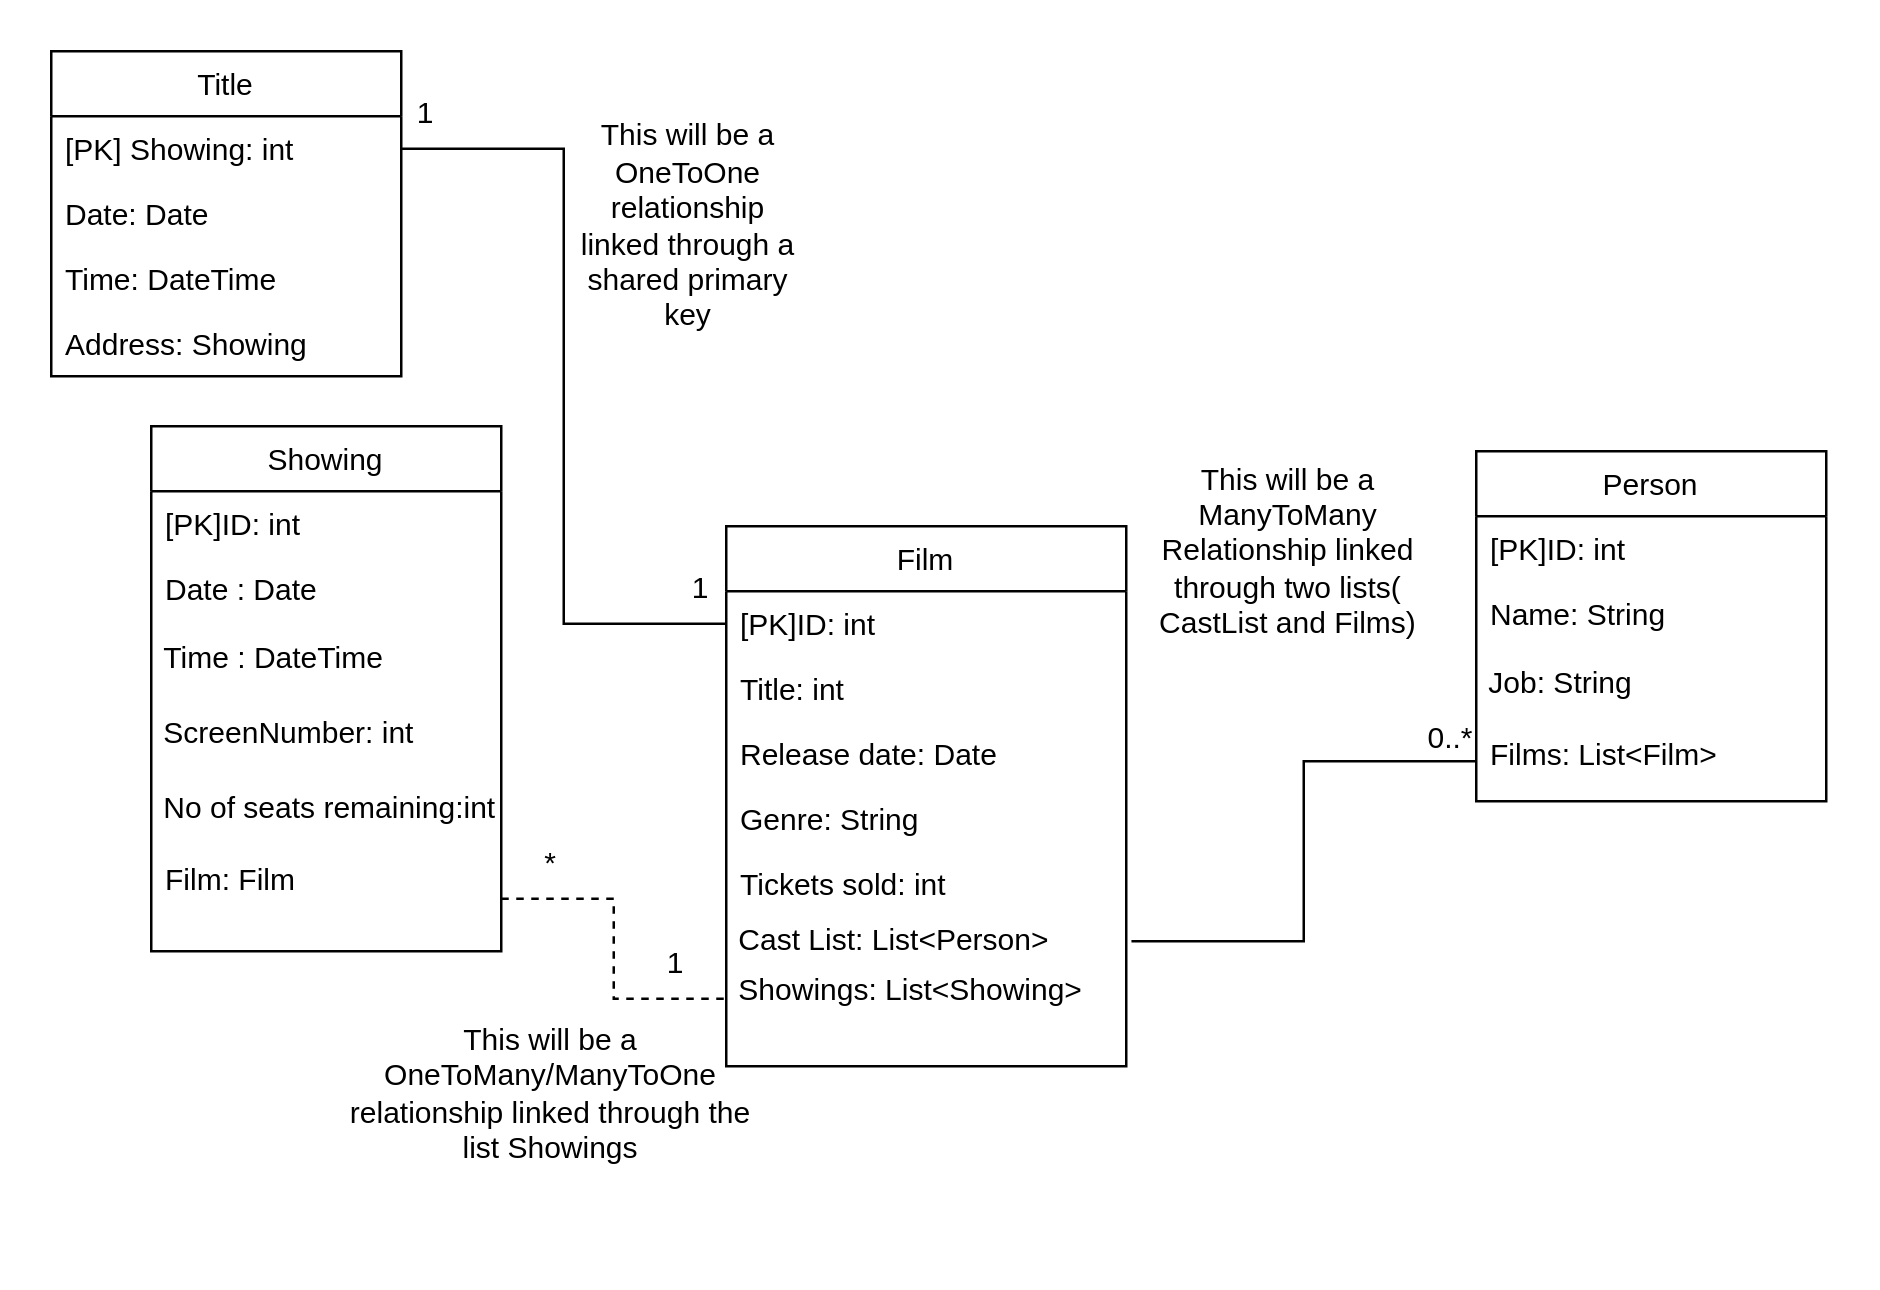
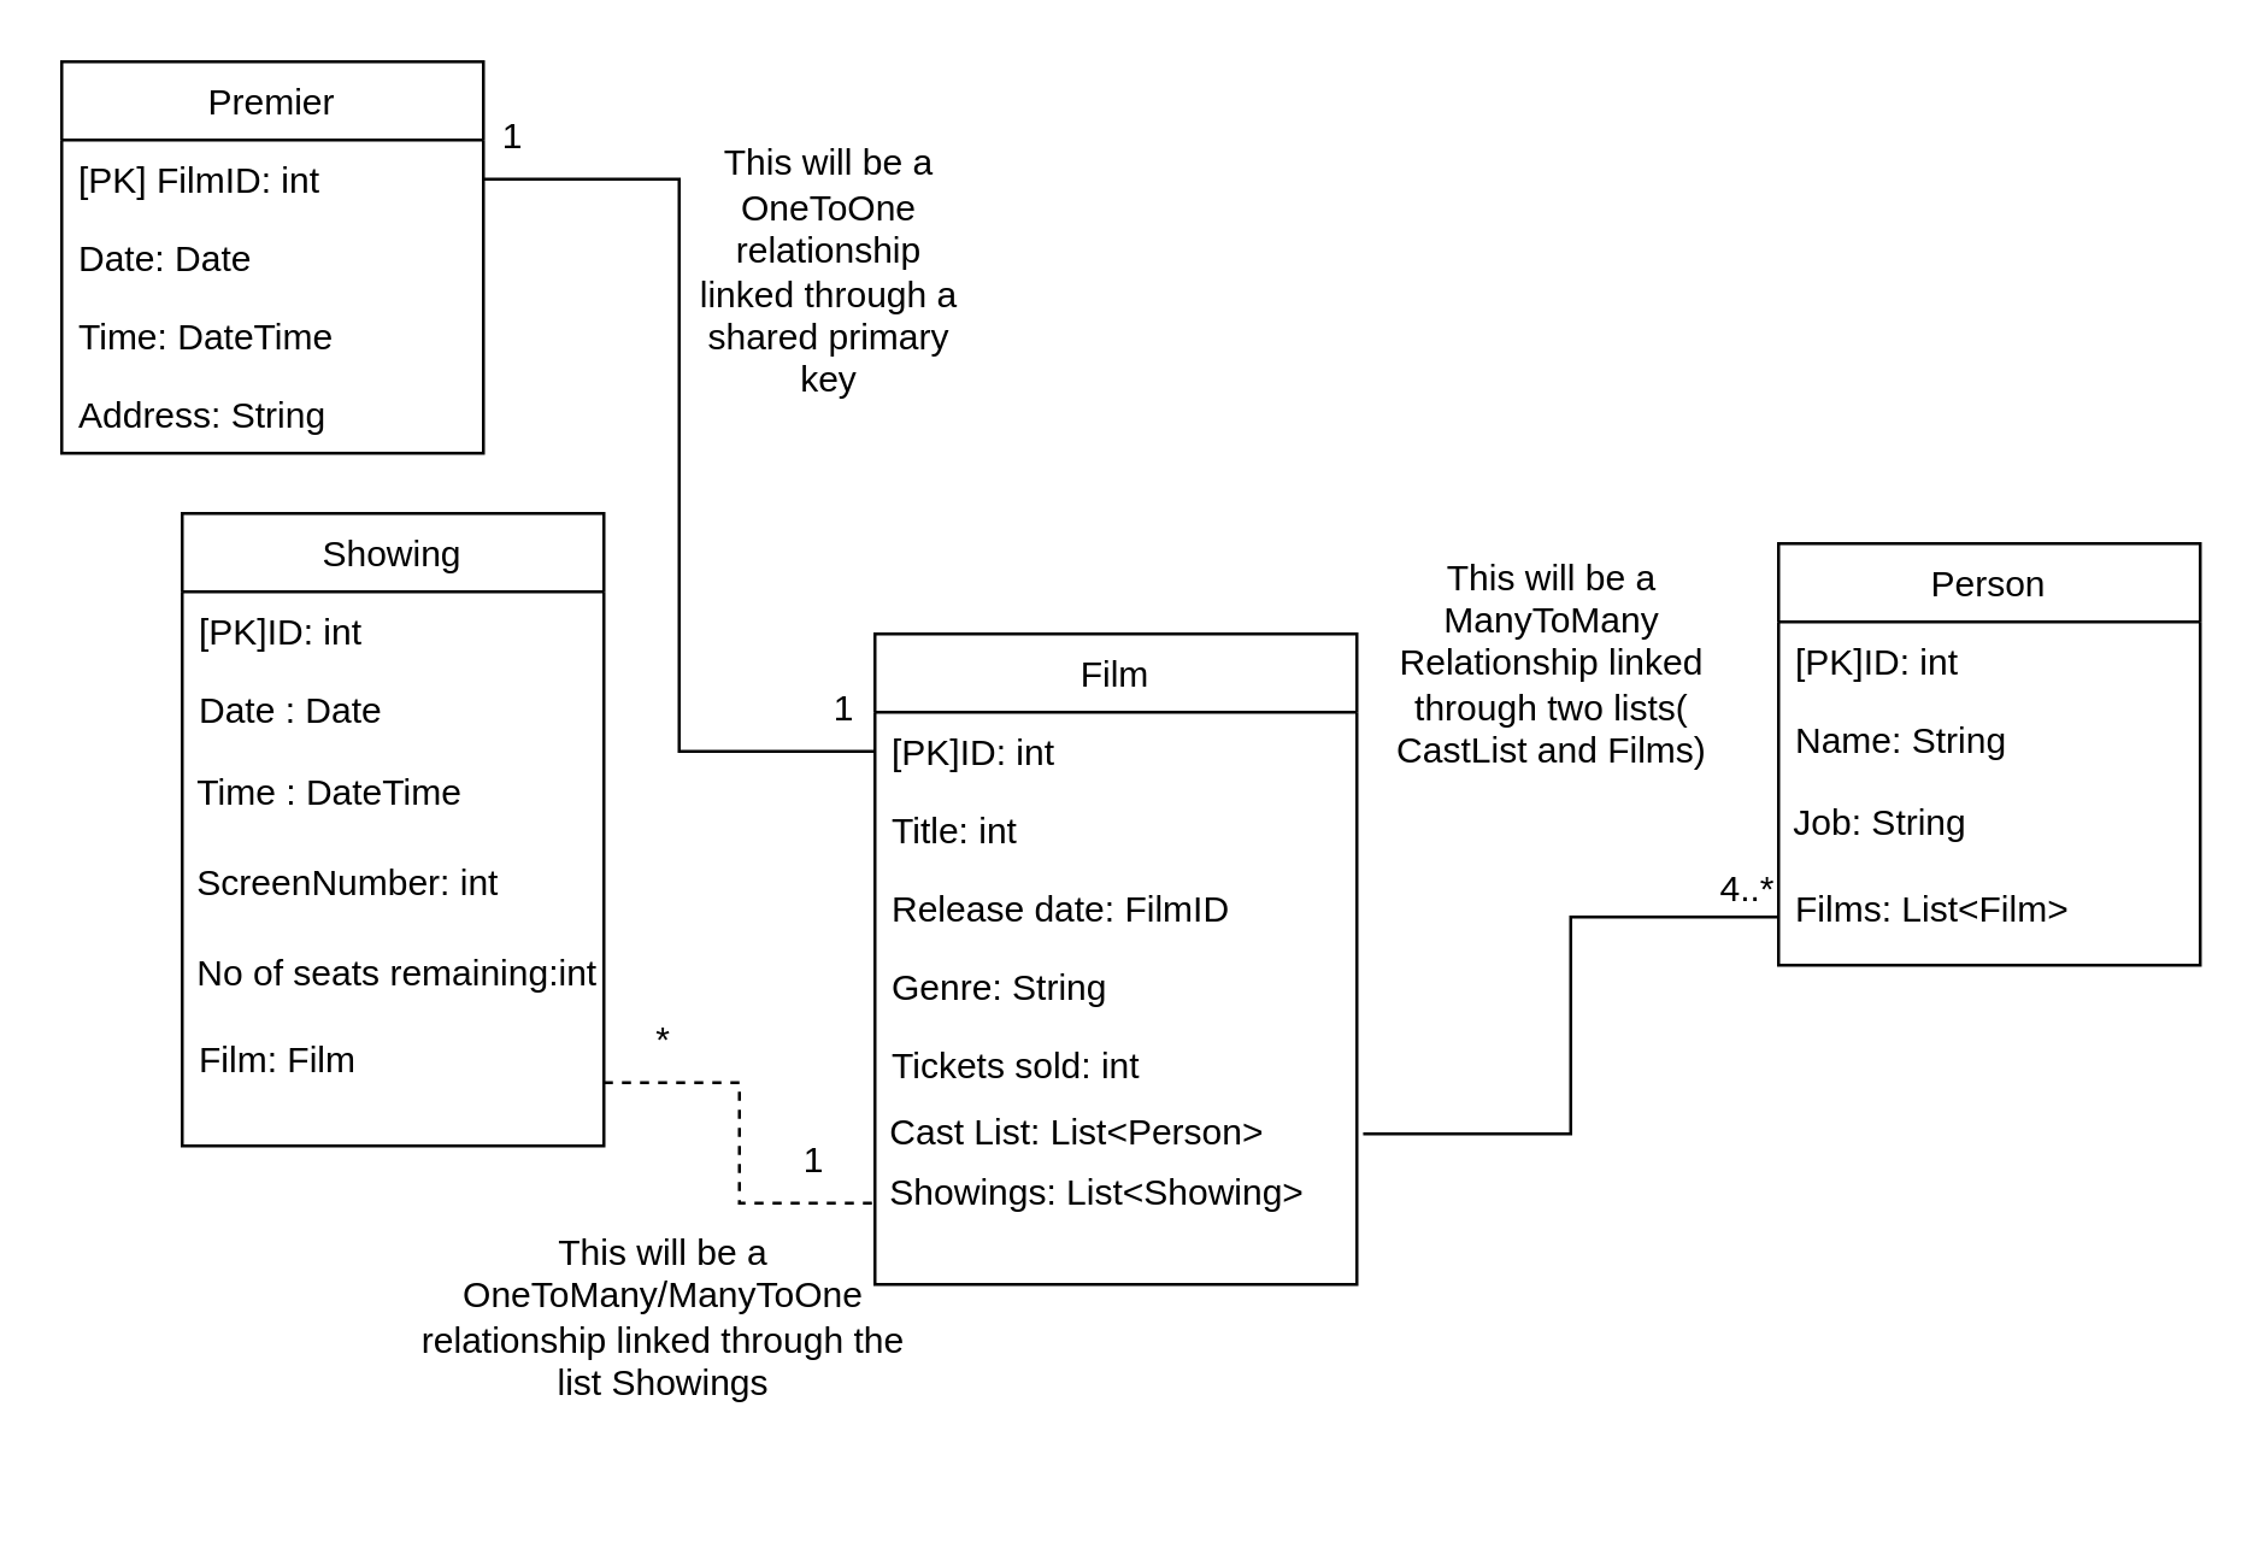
  <mxCell id="0" />
  <mxCell id="1" parent="0" />
  <mxCell id="2" value="Film" style="swimlane;fontStyle=0;align=center;verticalAlign=top;childLayout=stackLayout;horizontal=1;startSize=26;horizontalStack=0;resizeParent=1;resizeLast=0;collapsible=1;marginBottom=0;rounded=0;shadow=0;strokeWidth=1;" parent="1" vertex="1"><mxGeometry x="290" y="210" width="160" height="216" as="geometry"><mxRectangle x="550" y="140" width="160" height="26" as="alternateBounds" /></mxGeometry></mxCell>
  <mxCell id="3" value="[PK]ID: int" style="text;align=left;verticalAlign=top;spacingLeft=4;spacingRight=4;overflow=hidden;rotatable=0;points=[[0,0.5],[1,0.5]];portConstraint=eastwest;" parent="2" vertex="1"><mxGeometry y="26" width="160" height="26" as="geometry" /></mxCell>
  <mxCell id="4" value="Title: int" style="text;align=left;verticalAlign=top;spacingLeft=4;spacingRight=4;overflow=hidden;rotatable=0;points=[[0,0.5],[1,0.5]];portConstraint=eastwest;rounded=0;shadow=0;html=0;" parent="2" vertex="1"><mxGeometry y="52" width="160" height="26" as="geometry" /></mxCell>
- <mxCell id="5" value="Release date: Date" style="text;align=left;verticalAlign=top;spacingLeft=4;spacingRight=4;overflow=hidden;rotatable=0;points=[[0,0.5],[1,0.5]];portConstraint=eastwest;rounded=0;shadow=0;html=0;" parent="2" vertex="1"><mxGeometry y="78" width="160" height="26" as="geometry" /></mxCell>
+ <mxCell id="5" value="Release date: FilmID" style="text;align=left;verticalAlign=top;spacingLeft=4;spacingRight=4;overflow=hidden;rotatable=0;points=[[0,0.5],[1,0.5]];portConstraint=eastwest;rounded=0;shadow=0;html=0;" parent="2" vertex="1"><mxGeometry y="78" width="160" height="26" as="geometry" /></mxCell>
  <mxCell id="6" value="Genre: String" style="text;align=left;verticalAlign=top;spacingLeft=4;spacingRight=4;overflow=hidden;rotatable=0;points=[[0,0.5],[1,0.5]];portConstraint=eastwest;rounded=0;shadow=0;html=0;" parent="2" vertex="1"><mxGeometry y="104" width="160" height="26" as="geometry" /></mxCell>
  <mxCell id="7" value="Tickets sold: int" style="text;align=left;verticalAlign=top;spacingLeft=4;spacingRight=4;overflow=hidden;rotatable=0;points=[[0,0.5],[1,0.5]];portConstraint=eastwest;rounded=0;shadow=0;html=0;" parent="2" vertex="1"><mxGeometry y="130" width="160" height="26" as="geometry" /></mxCell>
  <mxCell id="8" value="&amp;nbsp;Cast List: List&amp;lt;Person&amp;gt;" style="text;html=1;align=left;verticalAlign=middle;resizable=0;points=[];autosize=1;strokeColor=none;fillColor=none;" parent="2" vertex="1"><mxGeometry y="156" width="160" height="20" as="geometry" /></mxCell>
  <mxCell id="9" value="&amp;nbsp;Showings: List&amp;lt;Showing&amp;gt;" style="text;html=1;align=left;verticalAlign=middle;resizable=0;points=[];autosize=1;strokeColor=none;fillColor=none;" parent="2" vertex="1"><mxGeometry y="176" width="160" height="20" as="geometry" /></mxCell>
  <mxCell id="10" value="Person" style="swimlane;fontStyle=0;childLayout=stackLayout;horizontal=1;startSize=26;fillColor=none;horizontalStack=0;resizeParent=1;resizeParentMax=0;resizeLast=0;collapsible=1;marginBottom=0;" parent="1" vertex="1"><mxGeometry x="590" y="180" width="140" height="140" as="geometry" /></mxCell>
  <mxCell id="11" value="[PK]ID: int" style="text;strokeColor=none;fillColor=none;align=left;verticalAlign=top;spacingLeft=4;spacingRight=4;overflow=hidden;rotatable=0;points=[[0,0.5],[1,0.5]];portConstraint=eastwest;" parent="10" vertex="1"><mxGeometry y="26" width="140" height="26" as="geometry" /></mxCell>
  <mxCell id="12" value="Name: String" style="text;strokeColor=none;fillColor=none;align=left;verticalAlign=top;spacingLeft=4;spacingRight=4;overflow=hidden;rotatable=0;points=[[0,0.5],[1,0.5]];portConstraint=eastwest;" parent="10" vertex="1"><mxGeometry y="52" width="140" height="26" as="geometry" /></mxCell>
  <mxCell id="13" value="&amp;nbsp;Job: String" style="text;html=1;strokeColor=none;fillColor=none;align=left;verticalAlign=middle;whiteSpace=wrap;rounded=0;" parent="10" vertex="1"><mxGeometry y="78" width="140" height="30" as="geometry" /></mxCell>
  <mxCell id="14" value="Films: List&lt;Film&gt;" style="text;strokeColor=none;fillColor=none;align=left;verticalAlign=top;spacingLeft=4;spacingRight=4;overflow=hidden;rotatable=0;points=[[0,0.5],[1,0.5]];portConstraint=eastwest;" parent="10" vertex="1"><mxGeometry y="108" width="140" height="32" as="geometry" /></mxCell>
  <mxCell id="15" value="Showing" style="swimlane;fontStyle=0;childLayout=stackLayout;horizontal=1;startSize=26;fillColor=none;horizontalStack=0;resizeParent=1;resizeParentMax=0;resizeLast=0;collapsible=1;marginBottom=0;" parent="1" vertex="1"><mxGeometry x="60" y="170" width="140" height="210" as="geometry" /></mxCell>
  <mxCell id="16" value="[PK]ID: int" style="text;strokeColor=none;fillColor=none;align=left;verticalAlign=top;spacingLeft=4;spacingRight=4;overflow=hidden;rotatable=0;points=[[0,0.5],[1,0.5]];portConstraint=eastwest;" parent="15" vertex="1"><mxGeometry y="26" width="140" height="26" as="geometry" /></mxCell>
  <mxCell id="17" value="Date : Date" style="text;strokeColor=none;fillColor=none;align=left;verticalAlign=top;spacingLeft=4;spacingRight=4;overflow=hidden;rotatable=0;points=[[0,0.5],[1,0.5]];portConstraint=eastwest;" parent="15" vertex="1"><mxGeometry y="52" width="140" height="26" as="geometry" /></mxCell>
  <mxCell id="18" value="&amp;nbsp;Time : DateTime" style="text;html=1;strokeColor=none;fillColor=none;align=left;verticalAlign=middle;whiteSpace=wrap;rounded=0;" parent="15" vertex="1"><mxGeometry y="78" width="140" height="30" as="geometry" /></mxCell>
  <mxCell id="19" value="&amp;nbsp;ScreenNumber: int" style="text;html=1;strokeColor=none;fillColor=none;align=left;verticalAlign=middle;whiteSpace=wrap;rounded=0;" parent="15" vertex="1"><mxGeometry y="108" width="140" height="30" as="geometry" /></mxCell>
  <mxCell id="20" value="&amp;nbsp;No of seats remaining:int" style="text;html=1;strokeColor=none;fillColor=none;align=left;verticalAlign=middle;whiteSpace=wrap;rounded=0;" parent="15" vertex="1"><mxGeometry y="138" width="140" height="30" as="geometry" /></mxCell>
  <mxCell id="21" value="Film: Film" style="text;strokeColor=none;fillColor=none;align=left;verticalAlign=top;spacingLeft=4;spacingRight=4;overflow=hidden;rotatable=0;points=[[0,0.5],[1,0.5]];portConstraint=eastwest;" parent="15" vertex="1"><mxGeometry y="168" width="140" height="42" as="geometry" /></mxCell>
- <mxCell id="22" value="Title" style="swimlane;fontStyle=0;childLayout=stackLayout;horizontal=1;startSize=26;fillColor=none;horizontalStack=0;resizeParent=1;resizeParentMax=0;resizeLast=0;collapsible=1;marginBottom=0;" parent="1" vertex="1"><mxGeometry x="20" y="20" width="140" height="130" as="geometry" /></mxCell>
- <mxCell id="23" value="[PK] Showing: int" style="text;strokeColor=none;fillColor=none;align=left;verticalAlign=top;spacingLeft=4;spacingRight=4;overflow=hidden;rotatable=0;points=[[0,0.5],[1,0.5]];portConstraint=eastwest;" parent="22" vertex="1"><mxGeometry y="26" width="140" height="26" as="geometry" /></mxCell>
+ <mxCell id="22" value="Premier" style="swimlane;fontStyle=0;childLayout=stackLayout;horizontal=1;startSize=26;fillColor=none;horizontalStack=0;resizeParent=1;resizeParentMax=0;resizeLast=0;collapsible=1;marginBottom=0;" parent="1" vertex="1"><mxGeometry x="20" y="20" width="140" height="130" as="geometry" /></mxCell>
+ <mxCell id="23" value="[PK] FilmID: int" style="text;strokeColor=none;fillColor=none;align=left;verticalAlign=top;spacingLeft=4;spacingRight=4;overflow=hidden;rotatable=0;points=[[0,0.5],[1,0.5]];portConstraint=eastwest;" parent="22" vertex="1"><mxGeometry y="26" width="140" height="26" as="geometry" /></mxCell>
  <mxCell id="24" value="Date: Date" style="text;strokeColor=none;fillColor=none;align=left;verticalAlign=top;spacingLeft=4;spacingRight=4;overflow=hidden;rotatable=0;points=[[0,0.5],[1,0.5]];portConstraint=eastwest;" parent="22" vertex="1"><mxGeometry y="52" width="140" height="26" as="geometry" /></mxCell>
  <mxCell id="25" value="Time: DateTime" style="text;strokeColor=none;fillColor=none;align=left;verticalAlign=top;spacingLeft=4;spacingRight=4;overflow=hidden;rotatable=0;points=[[0,0.5],[1,0.5]];portConstraint=eastwest;" parent="22" vertex="1"><mxGeometry y="78" width="140" height="26" as="geometry" /></mxCell>
- <mxCell id="26" value="Address: Showing" style="text;strokeColor=none;fillColor=none;align=left;verticalAlign=top;spacingLeft=4;spacingRight=4;overflow=hidden;rotatable=0;points=[[0,0.5],[1,0.5]];portConstraint=eastwest;" parent="22" vertex="1"><mxGeometry y="104" width="140" height="26" as="geometry" /></mxCell>
+ <mxCell id="26" value="Address: String" style="text;strokeColor=none;fillColor=none;align=left;verticalAlign=top;spacingLeft=4;spacingRight=4;overflow=hidden;rotatable=0;points=[[0,0.5],[1,0.5]];portConstraint=eastwest;" parent="22" vertex="1"><mxGeometry y="104" width="140" height="26" as="geometry" /></mxCell>
  <mxCell id="27" value="" style="endArrow=none;html=1;rounded=0;entryX=0;entryY=0.5;entryDx=0;entryDy=0;exitX=1.013;exitY=0.5;exitDx=0;exitDy=0;exitPerimeter=0;edgeStyle=elbowEdgeStyle;" parent="1" source="8" target="14" edge="1"><mxGeometry width="50" height="50" relative="1" as="geometry"><mxPoint x="360" y="520" as="sourcePoint" /><mxPoint x="410" y="470" as="targetPoint" /></mxGeometry></mxCell>
- <mxCell id="28" value="0..*" style="text;html=1;strokeColor=none;fillColor=none;align=center;verticalAlign=middle;whiteSpace=wrap;rounded=0;" parent="1" vertex="1"><mxGeometry x="550" y="280" width="60" height="30" as="geometry" /></mxCell>
+ <mxCell id="28" value="4..*" style="text;html=1;strokeColor=none;fillColor=none;align=center;verticalAlign=middle;whiteSpace=wrap;rounded=0;" parent="1" vertex="1"><mxGeometry x="550" y="280" width="60" height="30" as="geometry" /></mxCell>
  <mxCell id="29" value="" style="endArrow=none;html=1;rounded=0;entryX=0.006;entryY=0.65;entryDx=0;entryDy=0;entryPerimeter=0;exitX=1;exitY=0.5;exitDx=0;exitDy=0;edgeStyle=elbowEdgeStyle;dashed=1;" parent="1" source="21" target="9" edge="1"><mxGeometry width="50" height="50" relative="1" as="geometry"><mxPoint x="360" y="520" as="sourcePoint" /><mxPoint x="280" y="400" as="targetPoint" /></mxGeometry></mxCell>
  <mxCell id="30" value="1" style="text;html=1;strokeColor=none;fillColor=none;align=center;verticalAlign=middle;whiteSpace=wrap;rounded=0;" parent="1" vertex="1"><mxGeometry x="250" y="370" width="40" height="30" as="geometry" /></mxCell>
  <mxCell id="31" value="*" style="text;html=1;strokeColor=none;fillColor=none;align=center;verticalAlign=middle;whiteSpace=wrap;rounded=0;" parent="1" vertex="1"><mxGeometry x="190" y="330" width="60" height="30" as="geometry" /></mxCell>
  <mxCell id="32" value="" style="endArrow=none;html=1;rounded=0;entryX=0;entryY=0.5;entryDx=0;entryDy=0;exitX=1;exitY=0.5;exitDx=0;exitDy=0;edgeStyle=elbowEdgeStyle;" parent="1" source="23" target="3" edge="1"><mxGeometry width="50" height="50" relative="1" as="geometry"><mxPoint x="280" y="490" as="sourcePoint" /><mxPoint x="330" y="440" as="targetPoint" /></mxGeometry></mxCell>
  <mxCell id="33" value="1" style="text;html=1;strokeColor=none;fillColor=none;align=center;verticalAlign=middle;whiteSpace=wrap;rounded=0;" parent="1" vertex="1"><mxGeometry x="140" y="30" width="60" height="30" as="geometry" /></mxCell>
  <mxCell id="34" value="1" style="text;html=1;strokeColor=none;fillColor=none;align=center;verticalAlign=middle;whiteSpace=wrap;rounded=0;" parent="1" vertex="1"><mxGeometry x="250" y="220" width="60" height="30" as="geometry" /></mxCell>
  <mxCell id="35" value="This will be a OneToOne relationship linked through a shared primary key" style="text;html=1;strokeColor=none;fillColor=none;align=center;verticalAlign=middle;whiteSpace=wrap;rounded=0;" vertex="1" parent="1"><mxGeometry x="230" y="70" width="90" height="40" as="geometry" /></mxCell>
  <mxCell id="36" value="This will be a ManyToMany Relationship linked through two lists( CastList and Films)" style="text;html=1;strokeColor=none;fillColor=none;align=center;verticalAlign=middle;whiteSpace=wrap;rounded=0;" vertex="1" parent="1"><mxGeometry x="450" y="180" width="130" height="80" as="geometry" /></mxCell>
  <mxCell id="37" value="This will be a OneToMany/ManyToOne relationship linked through the list Showings" style="text;html=1;strokeColor=none;fillColor=none;align=center;verticalAlign=middle;whiteSpace=wrap;rounded=0;" vertex="1" parent="1"><mxGeometry x="135" y="380" width="170" height="114" as="geometry" /></mxCell>
